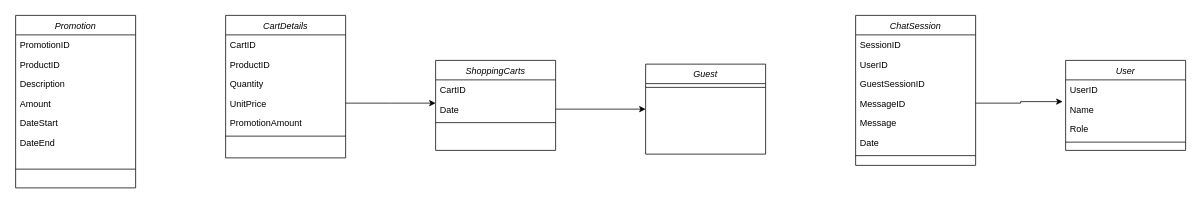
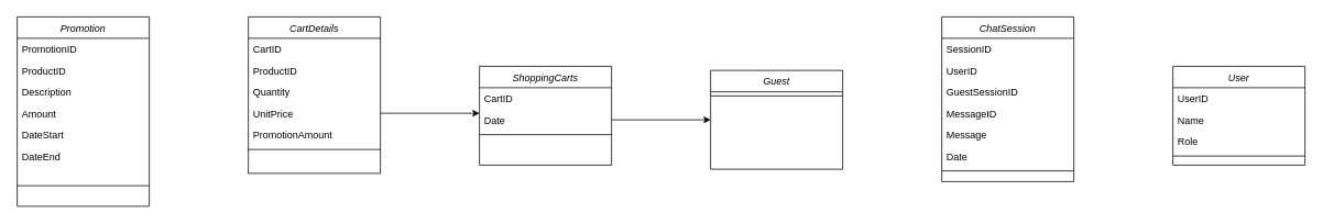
  <mxCell id="0" />
  <mxCell id="1" parent="0" />
  <mxCell id="2" value="Promotion" style="swimlane;fontStyle=2;align=center;verticalAlign=top;childLayout=stackLayout;horizontal=1;startSize=26;horizontalStack=0;resizeParent=1;resizeLast=0;collapsible=1;marginBottom=0;rounded=0;shadow=0;strokeWidth=1;" parent="1" vertex="1"><mxGeometry y="20" width="160" height="230" as="geometry" x="20"><mxRectangle x="220" y="120" width="160" height="26" as="alternateBounds" /></mxGeometry></mxCell>
  <mxCell id="3" value="PromotionID" style="text;align=left;verticalAlign=top;spacingLeft=4;spacingRight=4;overflow=hidden;rotatable=0;points=[[0,0.5],[1,0.5]];portConstraint=eastwest;" parent="2" vertex="1"><mxGeometry y="26" width="160" height="26" as="geometry" /></mxCell>
  <mxCell id="4" value="ProductID" style="text;align=left;verticalAlign=top;spacingLeft=4;spacingRight=4;overflow=hidden;rotatable=0;points=[[0,0.5],[1,0.5]];portConstraint=eastwest;rounded=0;shadow=0;html=0;" parent="2" vertex="1"><mxGeometry y="52" width="160" height="26" as="geometry" /></mxCell>
  <mxCell id="5" value="Description" style="text;align=left;verticalAlign=top;spacingLeft=4;spacingRight=4;overflow=hidden;rotatable=0;points=[[0,0.5],[1,0.5]];portConstraint=eastwest;rounded=0;shadow=0;html=0;" parent="2" vertex="1"><mxGeometry y="78" width="160" height="26" as="geometry" /></mxCell>
  <mxCell id="6" value="Amount" style="text;align=left;verticalAlign=top;spacingLeft=4;spacingRight=4;overflow=hidden;rotatable=0;points=[[0,0.5],[1,0.5]];portConstraint=eastwest;" vertex="1" parent="2"><mxGeometry y="104" width="160" height="26" as="geometry" /></mxCell>
  <mxCell id="7" value="DateStart" style="text;align=left;verticalAlign=top;spacingLeft=4;spacingRight=4;overflow=hidden;rotatable=0;points=[[0,0.5],[1,0.5]];portConstraint=eastwest;" vertex="1" parent="2"><mxGeometry y="130" width="160" height="26" as="geometry" /></mxCell>
  <mxCell id="8" value="DateEnd" style="text;align=left;verticalAlign=top;spacingLeft=4;spacingRight=4;overflow=hidden;rotatable=0;points=[[0,0.5],[1,0.5]];portConstraint=eastwest;rounded=0;shadow=0;html=0;" vertex="1" parent="2"><mxGeometry y="156" width="160" height="44" as="geometry" /></mxCell>
  <mxCell id="9" value="" style="line;html=1;strokeWidth=1;align=left;verticalAlign=middle;spacingTop=-1;spacingLeft=3;spacingRight=3;rotatable=0;labelPosition=right;points=[];portConstraint=eastwest;" vertex="1" parent="2"><mxGeometry y="200" width="160" height="10" as="geometry" /></mxCell>
  <mxCell id="10" value="CartDetails" style="swimlane;fontStyle=2;align=center;verticalAlign=top;childLayout=stackLayout;horizontal=1;startSize=26;horizontalStack=0;resizeParent=1;resizeLast=0;collapsible=1;marginBottom=0;rounded=0;shadow=0;strokeWidth=1;" vertex="1" parent="1"><mxGeometry x="300" y="20" width="160" height="190" as="geometry"><mxRectangle x="220" y="120" width="160" height="26" as="alternateBounds" /></mxGeometry></mxCell>
  <mxCell id="11" value="CartID" style="text;align=left;verticalAlign=top;spacingLeft=4;spacingRight=4;overflow=hidden;rotatable=0;points=[[0,0.5],[1,0.5]];portConstraint=eastwest;" vertex="1" parent="10"><mxGeometry y="26" width="160" height="26" as="geometry" /></mxCell>
  <mxCell id="12" value="ProductID" style="text;align=left;verticalAlign=top;spacingLeft=4;spacingRight=4;overflow=hidden;rotatable=0;points=[[0,0.5],[1,0.5]];portConstraint=eastwest;rounded=0;shadow=0;html=0;" vertex="1" parent="10"><mxGeometry y="52" width="160" height="26" as="geometry" /></mxCell>
  <mxCell id="13" value="Quantity" style="text;align=left;verticalAlign=top;spacingLeft=4;spacingRight=4;overflow=hidden;rotatable=0;points=[[0,0.5],[1,0.5]];portConstraint=eastwest;rounded=0;shadow=0;html=0;" vertex="1" parent="10"><mxGeometry y="78" width="160" height="26" as="geometry" /></mxCell>
  <mxCell id="14" value="UnitPrice" style="text;align=left;verticalAlign=top;spacingLeft=4;spacingRight=4;overflow=hidden;rotatable=0;points=[[0,0.5],[1,0.5]];portConstraint=eastwest;" vertex="1" parent="10"><mxGeometry y="104" width="160" height="26" as="geometry" /></mxCell>
  <mxCell id="15" value="PromotionAmount" style="text;align=left;verticalAlign=top;spacingLeft=4;spacingRight=4;overflow=hidden;rotatable=0;points=[[0,0.5],[1,0.5]];portConstraint=eastwest;" vertex="1" parent="10"><mxGeometry y="130" width="160" height="26" as="geometry" /></mxCell>
  <mxCell id="16" value="" style="line;html=1;strokeWidth=1;align=left;verticalAlign=middle;spacingTop=-1;spacingLeft=3;spacingRight=3;rotatable=0;labelPosition=right;points=[];portConstraint=eastwest;" vertex="1" parent="10"><mxGeometry y="156" width="160" height="10" as="geometry" /></mxCell>
  <mxCell id="17" value="ShoppingCarts" style="swimlane;fontStyle=2;align=center;verticalAlign=top;childLayout=stackLayout;horizontal=1;startSize=26;horizontalStack=0;resizeParent=1;resizeLast=0;collapsible=1;marginBottom=0;rounded=0;shadow=0;strokeWidth=1;" vertex="1" parent="1"><mxGeometry x="580" y="80" width="160" height="120" as="geometry"><mxRectangle x="220" y="120" width="160" height="26" as="alternateBounds" /></mxGeometry></mxCell>
  <mxCell id="18" value="CartID" style="text;align=left;verticalAlign=top;spacingLeft=4;spacingRight=4;overflow=hidden;rotatable=0;points=[[0,0.5],[1,0.5]];portConstraint=eastwest;" vertex="1" parent="17"><mxGeometry y="26" width="160" height="26" as="geometry" /></mxCell>
  <mxCell id="19" value="Date" style="text;align=left;verticalAlign=top;spacingLeft=4;spacingRight=4;overflow=hidden;rotatable=0;points=[[0,0.5],[1,0.5]];portConstraint=eastwest;rounded=0;shadow=0;html=0;" vertex="1" parent="17"><mxGeometry y="52" width="160" height="26" as="geometry" /></mxCell>
  <mxCell id="20" value="" style="line;html=1;strokeWidth=1;align=left;verticalAlign=middle;spacingTop=-1;spacingLeft=3;spacingRight=3;rotatable=0;labelPosition=right;points=[];portConstraint=eastwest;" vertex="1" parent="17"><mxGeometry y="78" width="160" height="10" as="geometry" /></mxCell>
  <mxCell id="21" style="edgeStyle=orthogonalEdgeStyle;rounded=0;orthogonalLoop=1;jettySize=auto;html=1;exitX=1;exitY=0.5;exitDx=0;exitDy=0;entryX=0;entryY=0.5;entryDx=0;entryDy=0;" edge="1" parent="1" source="14"><mxGeometry relative="1" as="geometry"><mxPoint x="580" y="137" as="targetPoint" /></mxGeometry></mxCell>
  <mxCell id="22" value="Guest" style="swimlane;fontStyle=2;align=center;verticalAlign=top;childLayout=stackLayout;horizontal=1;startSize=26;horizontalStack=0;resizeParent=1;resizeLast=0;collapsible=1;marginBottom=0;rounded=0;shadow=0;strokeWidth=1;" vertex="1" parent="1"><mxGeometry x="860" y="85" width="160" height="120" as="geometry"><mxRectangle x="220" y="120" width="160" height="26" as="alternateBounds" /></mxGeometry></mxCell>
  <mxCell id="23" value="" style="line;html=1;strokeWidth=1;align=left;verticalAlign=middle;spacingTop=-1;spacingLeft=3;spacingRight=3;rotatable=0;labelPosition=right;points=[];portConstraint=eastwest;" vertex="1" parent="22"><mxGeometry y="26" width="160" height="10" as="geometry" /></mxCell>
  <mxCell id="24" style="edgeStyle=orthogonalEdgeStyle;rounded=0;orthogonalLoop=1;jettySize=auto;html=1;entryX=0;entryY=0.5;entryDx=0;entryDy=0;" edge="1" parent="1" source="19" target="22"><mxGeometry relative="1" as="geometry" /></mxCell>
  <mxCell id="25" value="ChatSession" style="swimlane;fontStyle=2;align=center;verticalAlign=top;childLayout=stackLayout;horizontal=1;startSize=26;horizontalStack=0;resizeParent=1;resizeLast=0;collapsible=1;marginBottom=0;rounded=0;shadow=0;strokeWidth=1;" vertex="1" parent="1"><mxGeometry x="1140" y="20" width="160" height="200" as="geometry"><mxRectangle x="220" y="120" width="160" height="26" as="alternateBounds" /></mxGeometry></mxCell>
  <mxCell id="26" value="SessionID" style="text;align=left;verticalAlign=top;spacingLeft=4;spacingRight=4;overflow=hidden;rotatable=0;points=[[0,0.5],[1,0.5]];portConstraint=eastwest;" vertex="1" parent="25"><mxGeometry y="26" width="160" height="26" as="geometry" /></mxCell>
  <mxCell id="27" value="UserID" style="text;align=left;verticalAlign=top;spacingLeft=4;spacingRight=4;overflow=hidden;rotatable=0;points=[[0,0.5],[1,0.5]];portConstraint=eastwest;rounded=0;shadow=0;html=0;" vertex="1" parent="25"><mxGeometry y="52" width="160" height="26" as="geometry" /></mxCell>
  <mxCell id="28" value="GuestSessionID" style="text;align=left;verticalAlign=top;spacingLeft=4;spacingRight=4;overflow=hidden;rotatable=0;points=[[0,0.5],[1,0.5]];portConstraint=eastwest;rounded=0;shadow=0;html=0;" vertex="1" parent="25"><mxGeometry y="78" width="160" height="26" as="geometry" /></mxCell>
  <mxCell id="29" value="MessageID" style="text;align=left;verticalAlign=top;spacingLeft=4;spacingRight=4;overflow=hidden;rotatable=0;points=[[0,0.5],[1,0.5]];portConstraint=eastwest;" vertex="1" parent="25"><mxGeometry y="104" width="160" height="26" as="geometry" /></mxCell>
  <mxCell id="30" value="Message" style="text;align=left;verticalAlign=top;spacingLeft=4;spacingRight=4;overflow=hidden;rotatable=0;points=[[0,0.5],[1,0.5]];portConstraint=eastwest;" vertex="1" parent="25"><mxGeometry y="130" width="160" height="26" as="geometry" /></mxCell>
  <mxCell id="31" value="Date" style="text;align=left;verticalAlign=top;spacingLeft=4;spacingRight=4;overflow=hidden;rotatable=0;points=[[0,0.5],[1,0.5]];portConstraint=eastwest;" vertex="1" parent="25"><mxGeometry y="156" width="160" height="26" as="geometry" /></mxCell>
  <mxCell id="32" value="" style="line;html=1;strokeWidth=1;align=left;verticalAlign=middle;spacingTop=-1;spacingLeft=3;spacingRight=3;rotatable=0;labelPosition=right;points=[];portConstraint=eastwest;" vertex="1" parent="25"><mxGeometry y="182" width="160" height="10" as="geometry" /></mxCell>
  <mxCell id="33" value="User" style="swimlane;fontStyle=2;align=center;verticalAlign=top;childLayout=stackLayout;horizontal=1;startSize=26;horizontalStack=0;resizeParent=1;resizeLast=0;collapsible=1;marginBottom=0;rounded=0;shadow=0;strokeWidth=1;" vertex="1" parent="1"><mxGeometry x="1420" y="80" width="160" height="120" as="geometry"><mxRectangle x="220" y="120" width="160" height="26" as="alternateBounds" /></mxGeometry></mxCell>
  <mxCell id="34" value="UserID" style="text;align=left;verticalAlign=top;spacingLeft=4;spacingRight=4;overflow=hidden;rotatable=0;points=[[0,0.5],[1,0.5]];portConstraint=eastwest;" vertex="1" parent="33"><mxGeometry y="26" width="160" height="26" as="geometry" /></mxCell>
  <mxCell id="35" value="Name" style="text;align=left;verticalAlign=top;spacingLeft=4;spacingRight=4;overflow=hidden;rotatable=0;points=[[0,0.5],[1,0.5]];portConstraint=eastwest;rounded=0;shadow=0;html=0;" vertex="1" parent="33"><mxGeometry y="52" width="160" height="26" as="geometry" /></mxCell>
  <mxCell id="36" value="Role" style="text;align=left;verticalAlign=top;spacingLeft=4;spacingRight=4;overflow=hidden;rotatable=0;points=[[0,0.5],[1,0.5]];portConstraint=eastwest;rounded=0;shadow=0;html=0;" vertex="1" parent="33"><mxGeometry y="78" width="160" height="26" as="geometry" /></mxCell>
  <mxCell id="37" value="" style="line;html=1;strokeWidth=1;align=left;verticalAlign=middle;spacingTop=-1;spacingLeft=3;spacingRight=3;rotatable=0;labelPosition=right;points=[];portConstraint=eastwest;" vertex="1" parent="33"><mxGeometry y="104" width="160" height="10" as="geometry" /></mxCell>
- <mxCell id="38" style="edgeStyle=orthogonalEdgeStyle;rounded=0;orthogonalLoop=1;jettySize=auto;html=1;entryX=-0.025;entryY=0.115;entryDx=0;entryDy=0;entryPerimeter=0;" edge="1" parent="1" source="29" target="35"><mxGeometry relative="1" as="geometry" /></mxCell>
